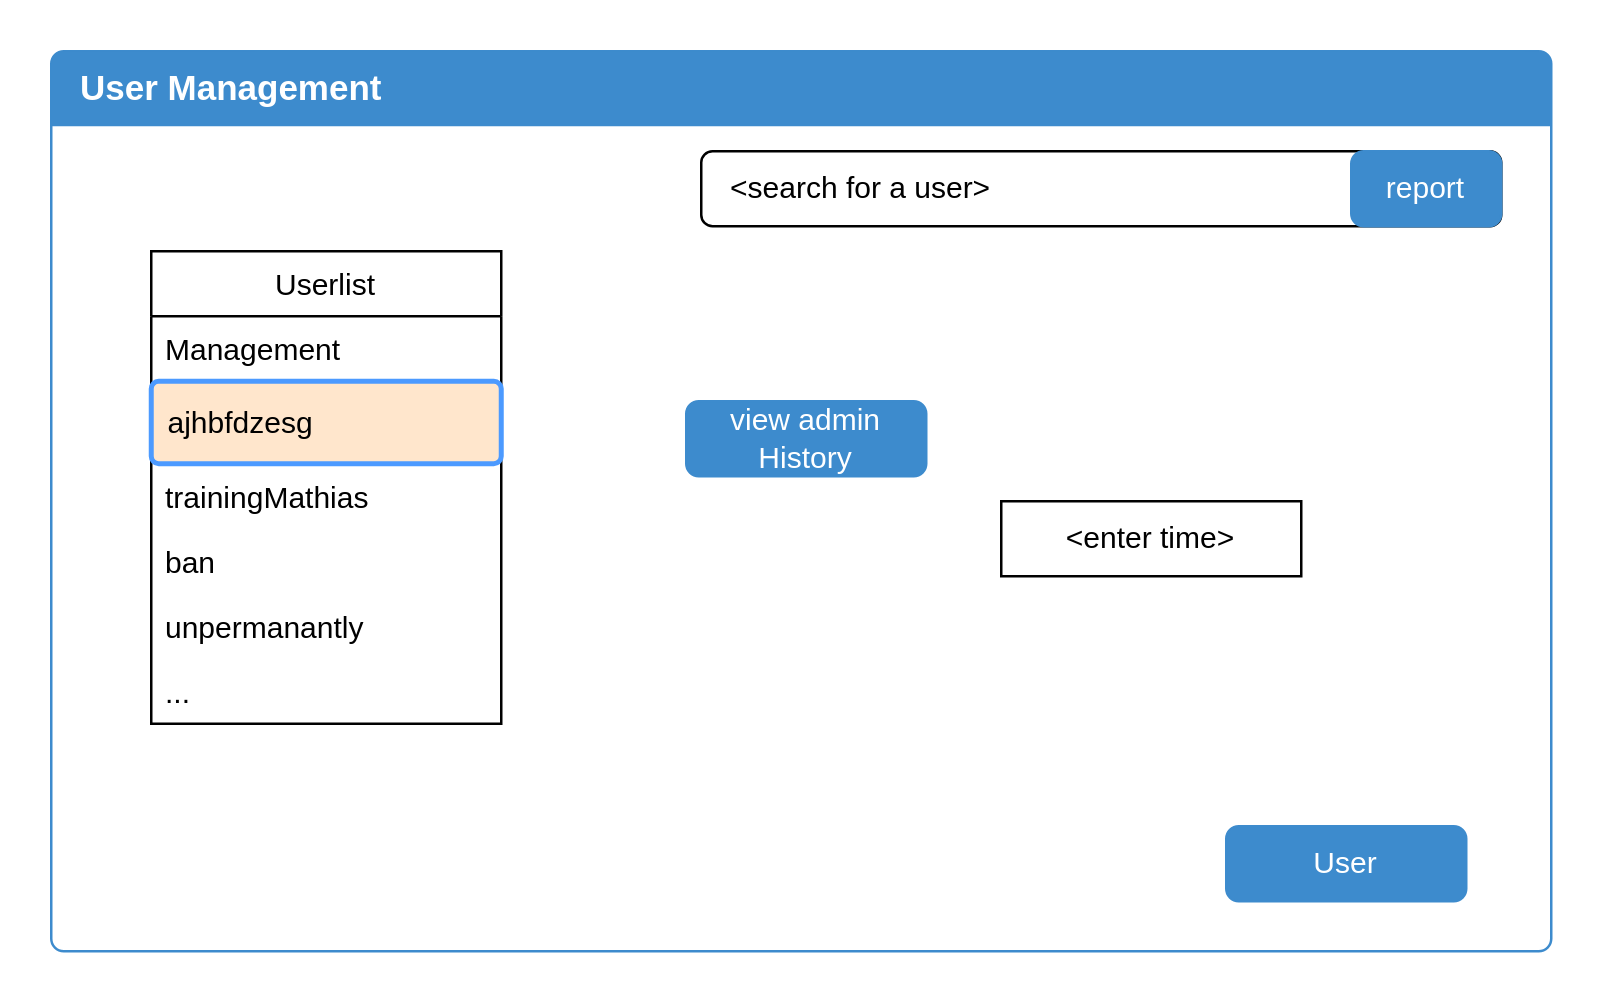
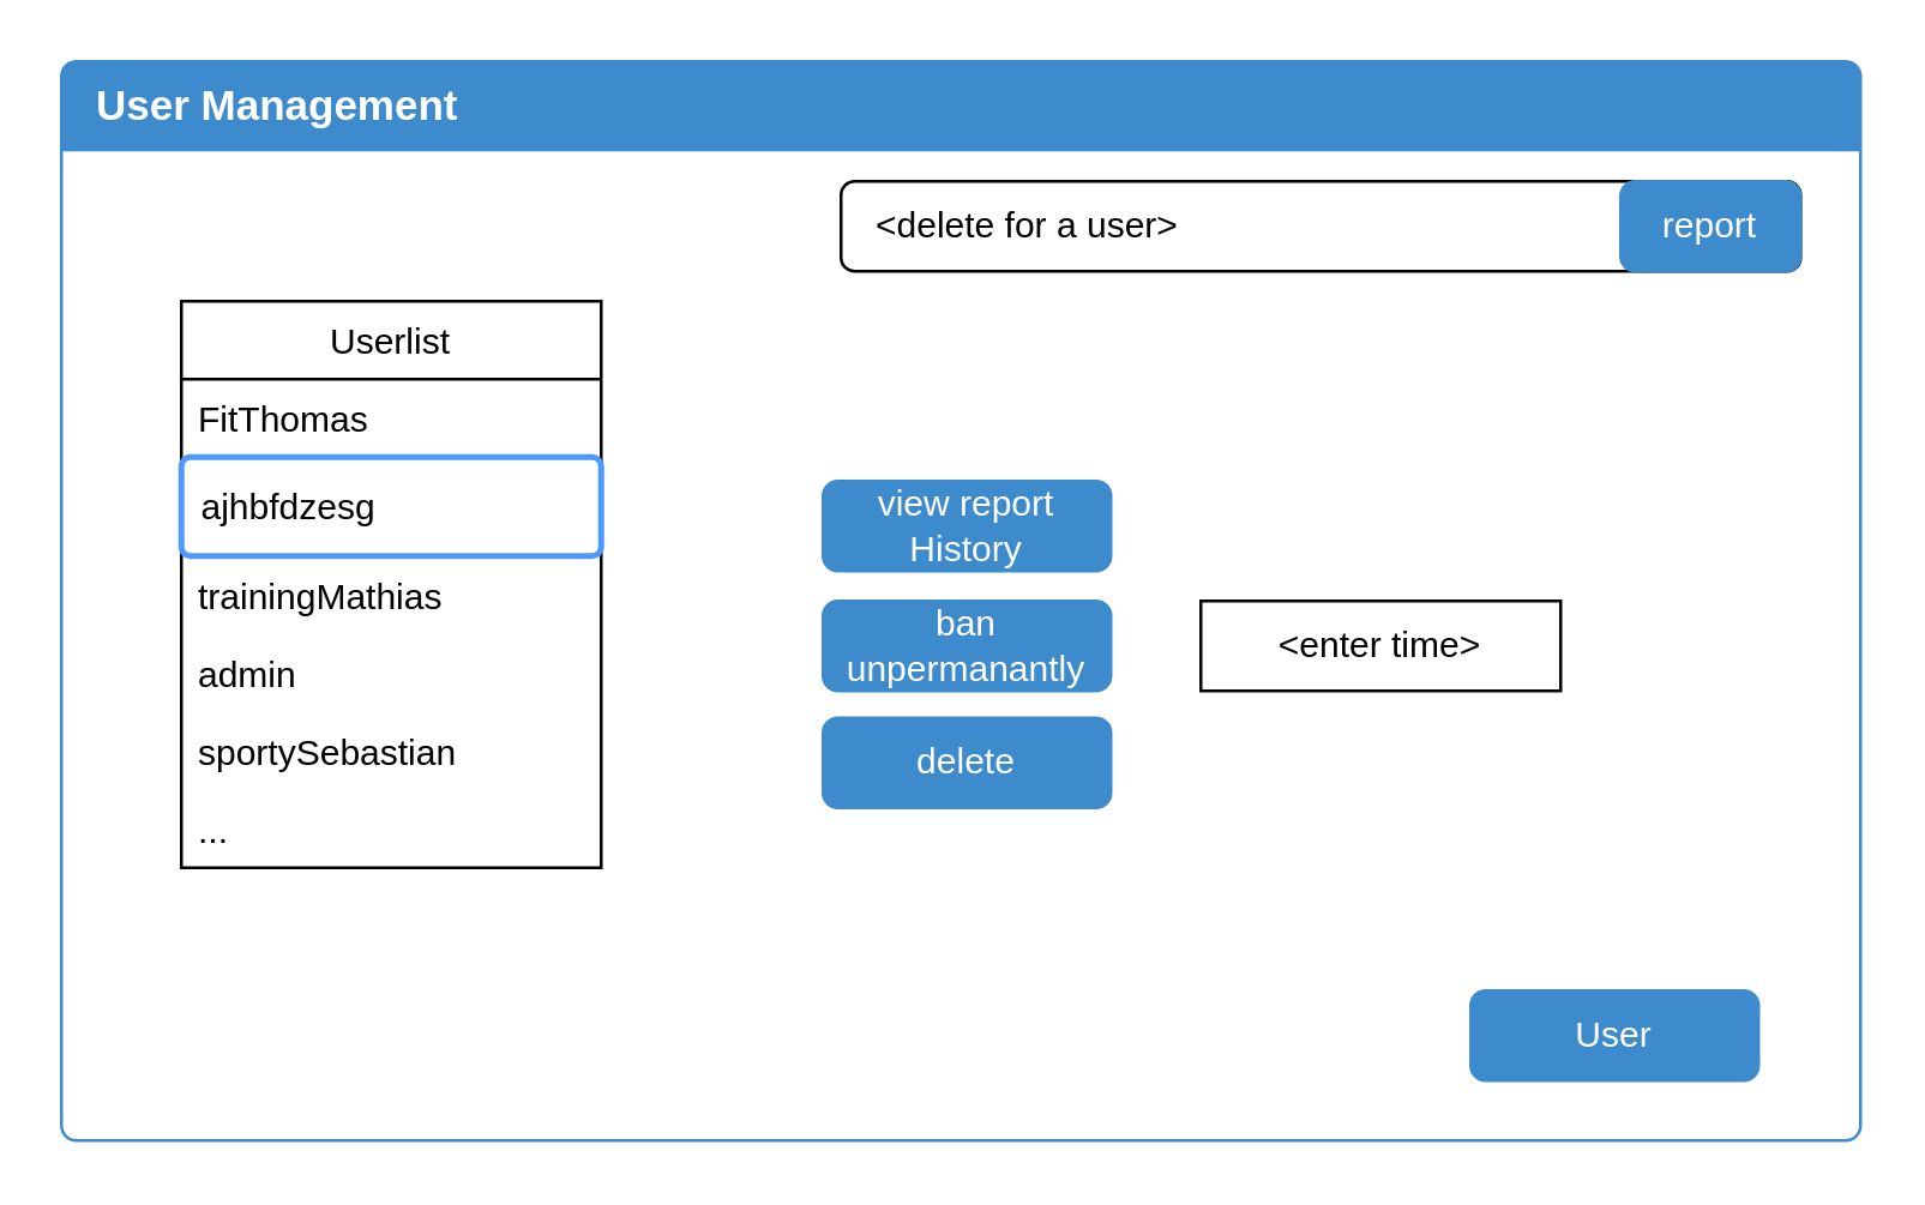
  <mxCell id="0" />
  <mxCell id="1" parent="0" />
  <mxCell id="2" value="" style="html=1;shadow=0;dashed=0;shape=mxgraph.bootstrap.rrect;align=center;rSize=5;strokeColor=#3D8BCD;fillColor=#ffffff;fontColor=#f0f0f0;spacingTop=30;whiteSpace=wrap;" vertex="1" parent="1"><mxGeometry x="20" y="20" width="600" height="360" as="geometry" /></mxCell>
  <mxCell id="3" value="" style="rounded=1;whiteSpace=wrap;html=1;" vertex="1" parent="2"><mxGeometry x="260" y="40" width="320" height="30" as="geometry" /></mxCell>
  <mxCell id="4" value="User Management" style="html=1;shadow=0;dashed=0;shape=mxgraph.bootstrap.topButton;rSize=5;strokeColor=none;fillColor=#3D8BCD;fontColor=#ffffff;fontSize=14;fontStyle=1;align=left;spacingLeft=10;whiteSpace=wrap;resizeWidth=1;" vertex="1" parent="2"><mxGeometry width="600" height="30" relative="1" as="geometry" /></mxCell>
  <mxCell id="5" value="report" style="html=1;shadow=0;dashed=0;shape=mxgraph.bootstrap.rrect;rSize=5;fillColor=#3D8BCD;align=center;strokeColor=#3D8BCD;fontColor=#ffffff;fontSize=12;whiteSpace=wrap;" vertex="1" parent="2"><mxGeometry x="520" y="40" width="60" height="30" as="geometry" /></mxCell>
- <mxCell id="6" value="&amp;lt;search for a user&amp;gt;" style="text;html=1;resizable=0;points=[];autosize=1;align=left;verticalAlign=top;spacingTop=-4;" vertex="1" parent="2"><mxGeometry x="270" y="45" width="120" height="20" as="geometry" /></mxCell>
+ <mxCell id="6" value="&amp;lt;delete for a user&amp;gt;" style="text;html=1;resizable=0;points=[];autosize=1;align=left;verticalAlign=top;spacingTop=-4;" vertex="1" parent="2"><mxGeometry x="270" y="45" width="120" height="20" as="geometry" /></mxCell>
  <mxCell id="7" value="Userlist" style="swimlane;fontStyle=0;childLayout=stackLayout;horizontal=1;startSize=26;fillColor=none;horizontalStack=0;resizeParent=1;resizeParentMax=0;resizeLast=0;collapsible=1;marginBottom=0;" vertex="1" parent="2"><mxGeometry x="40" y="80" width="140" height="189" as="geometry"><mxRectangle x="40" y="80" width="70" height="26" as="alternateBounds" /></mxGeometry></mxCell>
- <mxCell id="8" value="Management" style="text;strokeColor=none;fillColor=none;align=left;verticalAlign=top;spacingLeft=4;spacingRight=4;overflow=hidden;rotatable=0;points=[[0,0.5],[1,0.5]];portConstraint=eastwest;" vertex="1" parent="7"><mxGeometry y="26" width="140" height="26" as="geometry" /></mxCell>
- <mxCell id="9" value="ajhbfdzesg" style="rounded=1;arcSize=9;align=left;spacingLeft=5;strokeColor=#4C9AFF;html=1;strokeWidth=2;fontSize=12;fillColor=#ffe6cc;" vertex="1" parent="7"><mxGeometry y="52" width="140" height="33" as="geometry" /></mxCell>
+ <mxCell id="8" value="FitThomas" style="text;strokeColor=none;fillColor=none;align=left;verticalAlign=top;spacingLeft=4;spacingRight=4;overflow=hidden;rotatable=0;points=[[0,0.5],[1,0.5]];portConstraint=eastwest;" vertex="1" parent="7"><mxGeometry y="26" width="140" height="26" as="geometry" /></mxCell>
+ <mxCell id="9" value="ajhbfdzesg" style="rounded=1;arcSize=9;align=left;spacingLeft=5;strokeColor=#4C9AFF;html=1;strokeWidth=2;fontSize=12" vertex="1" parent="7"><mxGeometry y="52" width="140" height="33" as="geometry" /></mxCell>
  <mxCell id="10" value="trainingMathias" style="text;strokeColor=none;fillColor=none;align=left;verticalAlign=top;spacingLeft=4;spacingRight=4;overflow=hidden;rotatable=0;points=[[0,0.5],[1,0.5]];portConstraint=eastwest;" vertex="1" parent="7"><mxGeometry y="85" width="140" height="26" as="geometry" /></mxCell>
- <mxCell id="11" value="ban" style="text;strokeColor=none;fillColor=none;align=left;verticalAlign=top;spacingLeft=4;spacingRight=4;overflow=hidden;rotatable=0;points=[[0,0.5],[1,0.5]];portConstraint=eastwest;" vertex="1" parent="7"><mxGeometry y="111" width="140" height="26" as="geometry" /></mxCell>
- <mxCell id="12" value="unpermanantly" style="text;strokeColor=none;fillColor=none;align=left;verticalAlign=top;spacingLeft=4;spacingRight=4;overflow=hidden;rotatable=0;points=[[0,0.5],[1,0.5]];portConstraint=eastwest;" vertex="1" parent="7"><mxGeometry y="137" width="140" height="26" as="geometry" /></mxCell>
+ <mxCell id="11" value="admin" style="text;strokeColor=none;fillColor=none;align=left;verticalAlign=top;spacingLeft=4;spacingRight=4;overflow=hidden;rotatable=0;points=[[0,0.5],[1,0.5]];portConstraint=eastwest;" vertex="1" parent="7"><mxGeometry y="111" width="140" height="26" as="geometry" /></mxCell>
+ <mxCell id="12" value="sportySebastian" style="text;strokeColor=none;fillColor=none;align=left;verticalAlign=top;spacingLeft=4;spacingRight=4;overflow=hidden;rotatable=0;points=[[0,0.5],[1,0.5]];portConstraint=eastwest;" vertex="1" parent="7"><mxGeometry y="137" width="140" height="26" as="geometry" /></mxCell>
  <mxCell id="13" value="..." style="text;strokeColor=none;fillColor=none;align=left;verticalAlign=top;spacingLeft=4;spacingRight=4;overflow=hidden;rotatable=0;points=[[0,0.5],[1,0.5]];portConstraint=eastwest;" vertex="1" parent="7"><mxGeometry y="163" width="140" height="26" as="geometry" /></mxCell>
+ <mxCell id="14" value="delete" style="html=1;shadow=0;dashed=0;shape=mxgraph.bootstrap.rrect;rSize=5;fillColor=#3D8BCD;align=center;strokeColor=#3D8BCD;fontColor=#ffffff;fontSize=12;whiteSpace=wrap;" vertex="1" parent="2"><mxGeometry x="254" y="219" width="96" height="30" as="geometry" /></mxCell>
+ <mxCell id="15" value="ban unpermanantly" style="html=1;shadow=0;dashed=0;shape=mxgraph.bootstrap.rrect;rSize=5;fillColor=#3D8BCD;align=center;strokeColor=#3D8BCD;fontColor=#ffffff;fontSize=12;whiteSpace=wrap;" vertex="1" parent="2"><mxGeometry x="254" y="180" width="96" height="30" as="geometry" /></mxCell>
  <mxCell id="16" value="&amp;lt;enter time&amp;gt;" style="whiteSpace=wrap;html=1;rounded=0;" vertex="1" parent="2"><mxGeometry x="380" y="180" width="120" height="30" as="geometry" /></mxCell>
  <mxCell id="17" value="User" style="html=1;shadow=0;dashed=0;shape=mxgraph.bootstrap.rrect;rSize=5;fillColor=#3D8BCD;align=center;strokeColor=#3D8BCD;fontColor=#ffffff;fontSize=12;whiteSpace=wrap;" vertex="1" parent="2"><mxGeometry x="470" y="310" width="96" height="30" as="geometry" /></mxCell>
- <mxCell id="18" value="view admin History" style="html=1;shadow=0;dashed=0;shape=mxgraph.bootstrap.rrect;rSize=5;fillColor=#3D8BCD;align=center;strokeColor=#3D8BCD;fontColor=#ffffff;fontSize=12;whiteSpace=wrap;" vertex="1" parent="2"><mxGeometry x="254" y="140" width="96" height="30" as="geometry" /></mxCell>
+ <mxCell id="18" value="view report History" style="html=1;shadow=0;dashed=0;shape=mxgraph.bootstrap.rrect;rSize=5;fillColor=#3D8BCD;align=center;strokeColor=#3D8BCD;fontColor=#ffffff;fontSize=12;whiteSpace=wrap;" vertex="1" parent="2"><mxGeometry x="254" y="140" width="96" height="30" as="geometry" /></mxCell>
